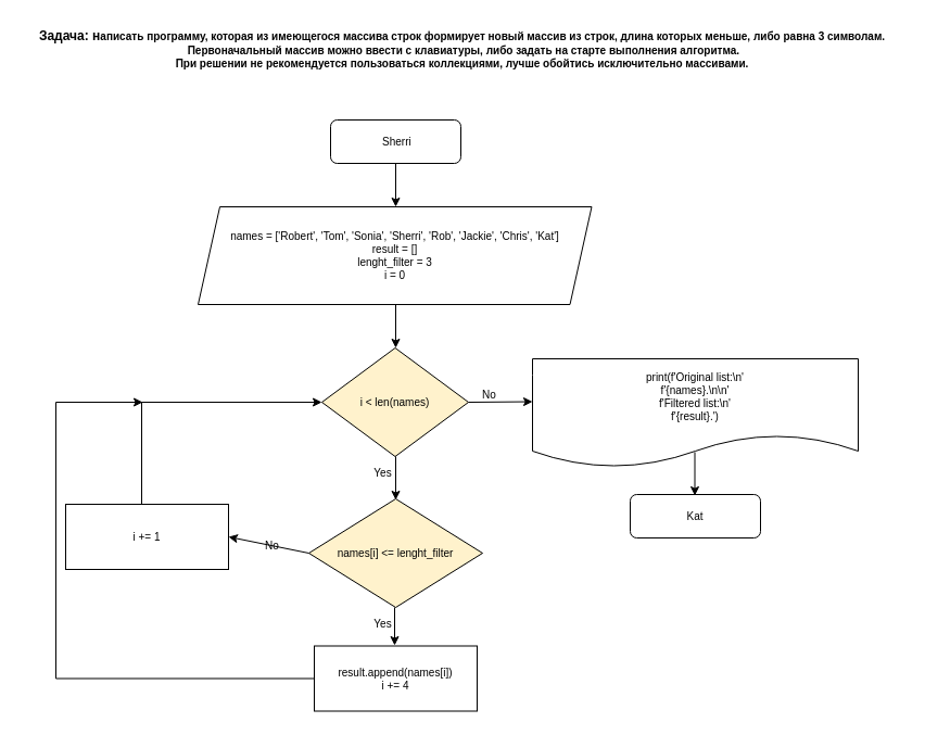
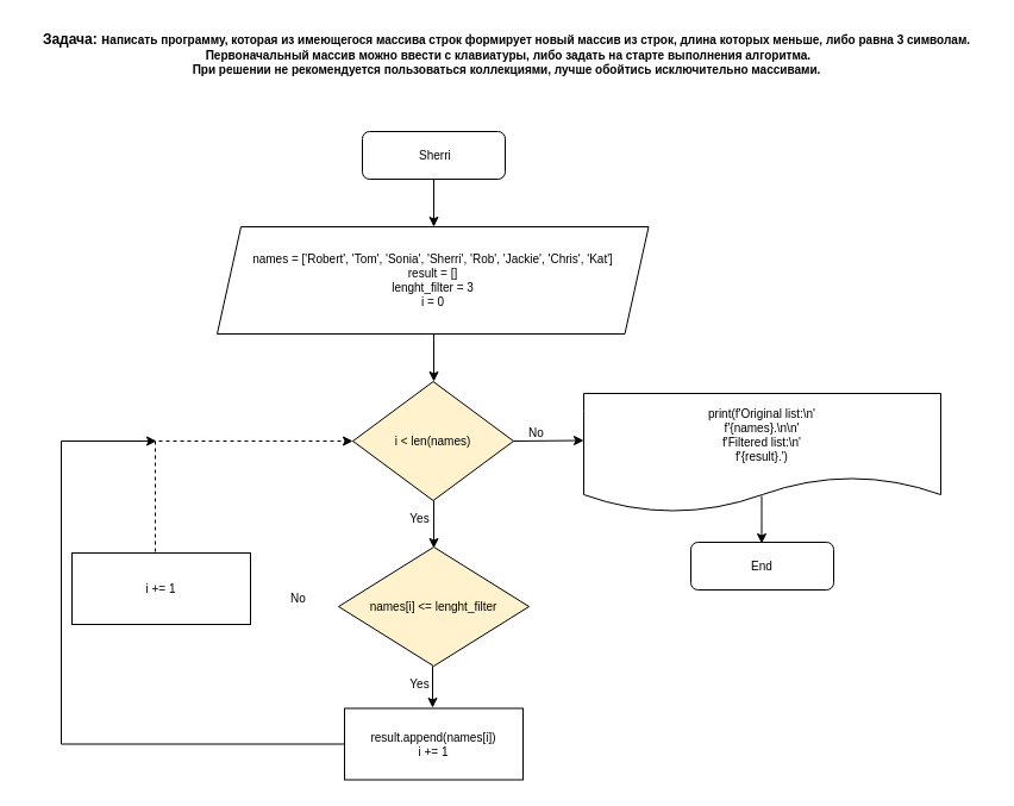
  <mxCell id="0" />
  <mxCell id="1" parent="0" />
  <mxCell id="2" value="&lt;font style=&quot;font-size: 10px;&quot;&gt;&amp;nbsp;Sherri&lt;/font&gt;" style="rounded=1;whiteSpace=wrap;html=1;strokeWidth=1;fontSize=10;" vertex="1" parent="1"><mxGeometry x="304" y="110" width="120" height="40" as="geometry" /></mxCell>
  <mxCell id="3" value="&lt;b&gt;&lt;font style=&quot;font-size: 12px;&quot;&gt;Задача: н&lt;/font&gt;аписать программу, которая из имеющегося массива строк формирует новый массив из строк, длина которых меньше, либо равна 3 символам.&lt;br&gt;&amp;nbsp;Первоначальный массив можно ввести с клавиатуры, либо задать на старте выполнения алгоритма.&lt;br&gt;При решении не рекомендуется пользоваться коллекциями, лучше обойтись исключительно массивами.&lt;/b&gt;" style="text;html=1;align=center;verticalAlign=middle;resizable=0;points=[];autosize=1;strokeColor=none;fillColor=none;fontSize=10;" vertex="1" parent="1"><mxGeometry x="20" y="20" width="810" height="50" as="geometry" /></mxCell>
  <mxCell id="4" value="" style="endArrow=classic;html=1;rounded=0;fontSize=12;" edge="1" parent="1"><mxGeometry width="50" height="50" relative="1" as="geometry"><mxPoint x="364" y="150" as="sourcePoint" /><mxPoint x="364" y="190" as="targetPoint" /></mxGeometry></mxCell>
  <mxCell id="5" value="&lt;div style=&quot;font-size: 10px;&quot;&gt;&lt;div style=&quot;background-color: rgb(255, 255, 255);&quot;&gt;names = ['Robert', &lt;span style=&quot;&quot;&gt;'Tom'&lt;/span&gt;, &lt;span style=&quot;&quot;&gt;'Sonia'&lt;/span&gt;, &lt;span style=&quot;&quot;&gt;'Sherri'&lt;/span&gt;, &lt;span style=&quot;&quot;&gt;'Rob'&lt;/span&gt;, &lt;span style=&quot;&quot;&gt;'Jackie'&lt;/span&gt;, &lt;span style=&quot;&quot;&gt;'Chris'&lt;/span&gt;, &lt;span style=&quot;&quot;&gt;'Kat'&lt;/span&gt;]&lt;/div&gt;&lt;div style=&quot;background-color: rgb(255, 255, 255);&quot;&gt;&lt;div style=&quot;&quot;&gt;result = []&lt;/div&gt;&lt;div style=&quot;&quot;&gt;lenght_filter = 3&lt;/div&gt;&lt;/div&gt;&lt;/div&gt;&lt;div style=&quot;font-size: 10px;&quot;&gt;i = 0&lt;/div&gt;" style="shape=parallelogram;perimeter=parallelogramPerimeter;whiteSpace=wrap;html=1;fixedSize=1;strokeWidth=1;fontSize=10;fontFamily=Helvetica;fontColor=#000000;fontStyle=0" vertex="1" parent="1"><mxGeometry x="182" y="190" width="362.5" height="90" as="geometry" /></mxCell>
  <mxCell id="6" value="" style="endArrow=classic;html=1;rounded=0;fontSize=12;" edge="1" parent="1"><mxGeometry width="50" height="50" relative="1" as="geometry"><mxPoint x="364" y="280" as="sourcePoint" /><mxPoint x="364" y="320" as="targetPoint" /></mxGeometry></mxCell>
  <mxCell id="7" value="i &amp;lt; len(names)" style="rhombus;whiteSpace=wrap;html=1;strokeWidth=1;fontSize=10;fillColor=#fff2cc;" vertex="1" parent="1"><mxGeometry x="296" y="320" width="135" height="100" as="geometry" /></mxCell>
  <mxCell id="8" value="" style="endArrow=classic;html=1;rounded=0;fontSize=12;" edge="1" parent="1"><mxGeometry width="50" height="50" relative="1" as="geometry"><mxPoint x="364" y="420" as="sourcePoint" /><mxPoint x="364" y="460" as="targetPoint" /></mxGeometry></mxCell>
  <mxCell id="9" value="" style="endArrow=classic;html=1;rounded=0;fontSize=12;" edge="1" parent="1"><mxGeometry width="50" height="50" relative="1" as="geometry"><mxPoint x="431" y="370" as="sourcePoint" /><mxPoint x="490" y="369.5" as="targetPoint" /></mxGeometry></mxCell>
  <mxCell id="10" value="Yes" style="text;html=1;align=center;verticalAlign=middle;resizable=0;points=[];autosize=1;strokeColor=none;fillColor=none;fontSize=10;" vertex="1" parent="1"><mxGeometry x="332" y="420" width="40" height="30" as="geometry" /></mxCell>
  <mxCell id="11" value="No" style="text;html=1;align=center;verticalAlign=middle;resizable=0;points=[];autosize=1;strokeColor=none;fillColor=none;fontSize=10;" vertex="1" parent="1"><mxGeometry x="430" y="348" width="40" height="30" as="geometry" /></mxCell>
  <mxCell id="12" value="names[i] &amp;lt;=&amp;nbsp;lenght_filter" style="rhombus;whiteSpace=wrap;html=1;strokeWidth=1;fontSize=10;fillColor=#fff2cc;" vertex="1" parent="1"><mxGeometry x="284" y="459" width="160" height="100" as="geometry" /></mxCell>
  <mxCell id="13" value="" style="endArrow=classic;html=1;rounded=0;fontSize=12;" edge="1" parent="1"><mxGeometry width="50" height="50" relative="1" as="geometry"><mxPoint x="363" y="559" as="sourcePoint" /><mxPoint x="363" y="594" as="targetPoint" /></mxGeometry></mxCell>
- <mxCell id="14" value="&lt;div style=&quot;background-color: rgb(255, 255, 255);&quot;&gt;result.append(names[i])&lt;/div&gt;&lt;div style=&quot;background-color: rgb(255, 255, 255);&quot;&gt;i += 4&lt;/div&gt;" style="rounded=0;whiteSpace=wrap;html=1;strokeWidth=1;fontSize=10;fontFamily=Helvetica;fontColor=#000000;" vertex="1" parent="1"><mxGeometry x="289" y="594.5" width="150" height="60" as="geometry" /></mxCell>
- <mxCell id="15" value="" style="endArrow=classic;html=1;rounded=0;fontSize=10;edgeStyle=elbowEdgeStyle;entryX=0;entryY=0.5;entryDx=0;entryDy=0;exitX=0.5;exitY=0;exitDx=0;exitDy=0;" edge="1" parent="1" source="20" target="7"><mxGeometry width="50" height="50" relative="1" as="geometry"><mxPoint x="130" y="430" as="sourcePoint" /><mxPoint x="237" y="415" as="targetPoint" /><Array as="points"><mxPoint x="130" y="400" /></Array></mxGeometry></mxCell>
+ <mxCell id="14" value="&lt;div style=&quot;background-color: rgb(255, 255, 255);&quot;&gt;result.append(names[i])&lt;/div&gt;&lt;div style=&quot;background-color: rgb(255, 255, 255);&quot;&gt;i += 1&lt;/div&gt;" style="rounded=0;whiteSpace=wrap;html=1;strokeWidth=1;fontSize=10;fontFamily=Helvetica;fontColor=#000000;" vertex="1" parent="1"><mxGeometry x="289" y="594.5" width="150" height="60" as="geometry" /></mxCell>
+ <mxCell id="15" value="" style="endArrow=classic;html=1;rounded=0;fontSize=10;edgeStyle=elbowEdgeStyle;entryX=0;entryY=0.5;entryDx=0;entryDy=0;exitX=0.5;exitY=0;exitDx=0;exitDy=0;dashed=1;" edge="1" parent="1" source="20" target="7"><mxGeometry width="50" height="50" relative="1" as="geometry"><mxPoint x="130" y="430" as="sourcePoint" /><mxPoint x="237" y="415" as="targetPoint" /><Array as="points"><mxPoint x="130" y="400" /></Array></mxGeometry></mxCell>
  <mxCell id="16" value="&lt;div style=&quot;background-color: rgb(255, 255, 255);&quot;&gt;print(&lt;span style=&quot;&quot;&gt;f'Original list:&lt;/span&gt;&lt;span style=&quot;&quot;&gt;\n&lt;/span&gt;&lt;span style=&quot;&quot;&gt;'&lt;br&gt;&lt;/span&gt;&lt;span style=&quot;&quot;&gt;      f'&lt;/span&gt;&lt;span style=&quot;&quot;&gt;{&lt;/span&gt;names&lt;span style=&quot;&quot;&gt;}&lt;/span&gt;&lt;span style=&quot;&quot;&gt;.&lt;/span&gt;&lt;span style=&quot;&quot;&gt;\n\n&lt;/span&gt;&lt;span style=&quot;&quot;&gt;'&lt;br&gt;&lt;/span&gt;&lt;span style=&quot;&quot;&gt;      f'Filtered list:&lt;/span&gt;&lt;span style=&quot;&quot;&gt;\n&lt;/span&gt;&lt;span style=&quot;&quot;&gt;'&lt;br&gt;&lt;/span&gt;&lt;span style=&quot;&quot;&gt;      f'&lt;/span&gt;&lt;span style=&quot;&quot;&gt;{&lt;/span&gt;result&lt;span style=&quot;&quot;&gt;}&lt;/span&gt;&lt;span style=&quot;&quot;&gt;.'&lt;/span&gt;)&lt;/div&gt;" style="shape=document;whiteSpace=wrap;html=1;boundedLbl=1;strokeWidth=1;fontSize=10;fontFamily=Helvetica;fontColor=#000000;fontStyle=0" vertex="1" parent="1"><mxGeometry x="490" y="330" width="300" height="100" as="geometry" /></mxCell>
  <mxCell id="17" value="" style="endArrow=classic;html=1;rounded=0;fontSize=12;" edge="1" parent="1"><mxGeometry width="50" height="50" relative="1" as="geometry"><mxPoint x="639.5" y="416" as="sourcePoint" /><mxPoint x="639.5" y="456" as="targetPoint" /></mxGeometry></mxCell>
- <mxCell id="18" value="&lt;font style=&quot;font-size: 10px;&quot;&gt;Kat&lt;/font&gt;" style="rounded=1;whiteSpace=wrap;html=1;strokeWidth=1;fontSize=10;" vertex="1" parent="1"><mxGeometry x="580" y="455" width="120" height="40" as="geometry" /></mxCell>
+ <mxCell id="18" value="&lt;font style=&quot;font-size: 10px;&quot;&gt;End&lt;/font&gt;" style="rounded=1;whiteSpace=wrap;html=1;strokeWidth=1;fontSize=10;" vertex="1" parent="1"><mxGeometry x="580" y="455" width="120" height="40" as="geometry" /></mxCell>
  <mxCell id="19" value="Yes" style="text;html=1;align=center;verticalAlign=middle;resizable=0;points=[];autosize=1;strokeColor=none;fillColor=none;fontSize=10;" vertex="1" parent="1"><mxGeometry x="332" y="559" width="40" height="30" as="geometry" /></mxCell>
  <mxCell id="20" value="&lt;div style=&quot;background-color: rgb(255, 255, 255);&quot;&gt;i += 1&lt;br&gt;&lt;/div&gt;" style="rounded=0;whiteSpace=wrap;html=1;strokeWidth=1;fontSize=10;fontFamily=Helvetica;fontColor=#000000;" vertex="1" parent="1"><mxGeometry x="60" y="464" width="150" height="60" as="geometry" /></mxCell>
- <mxCell id="21" value="" style="endArrow=classic;html=1;rounded=0;fontSize=12;entryX=1;entryY=0.5;entryDx=0;entryDy=0;exitX=0;exitY=0.5;exitDx=0;exitDy=0;" edge="1" parent="1" source="12" target="20"><mxGeometry width="50" height="50" relative="1" as="geometry"><mxPoint x="225" y="520.5" as="sourcePoint" /><mxPoint x="284" y="520" as="targetPoint" /></mxGeometry></mxCell>
  <mxCell id="22" value="No" style="text;html=1;align=center;verticalAlign=middle;resizable=0;points=[];autosize=1;strokeColor=none;fillColor=none;fontSize=10;" vertex="1" parent="1"><mxGeometry x="230" y="487" width="40" height="30" as="geometry" /></mxCell>
  <mxCell id="23" value="" style="endArrow=classic;html=1;rounded=0;fontSize=10;edgeStyle=elbowEdgeStyle;exitX=0;exitY=0.5;exitDx=0;exitDy=0;" edge="1" parent="1" source="14"><mxGeometry width="50" height="50" relative="1" as="geometry"><mxPoint x="145" y="489" as="sourcePoint" /><mxPoint x="131" y="370" as="targetPoint" /><Array as="points"><mxPoint x="51" y="520" /></Array></mxGeometry></mxCell>
